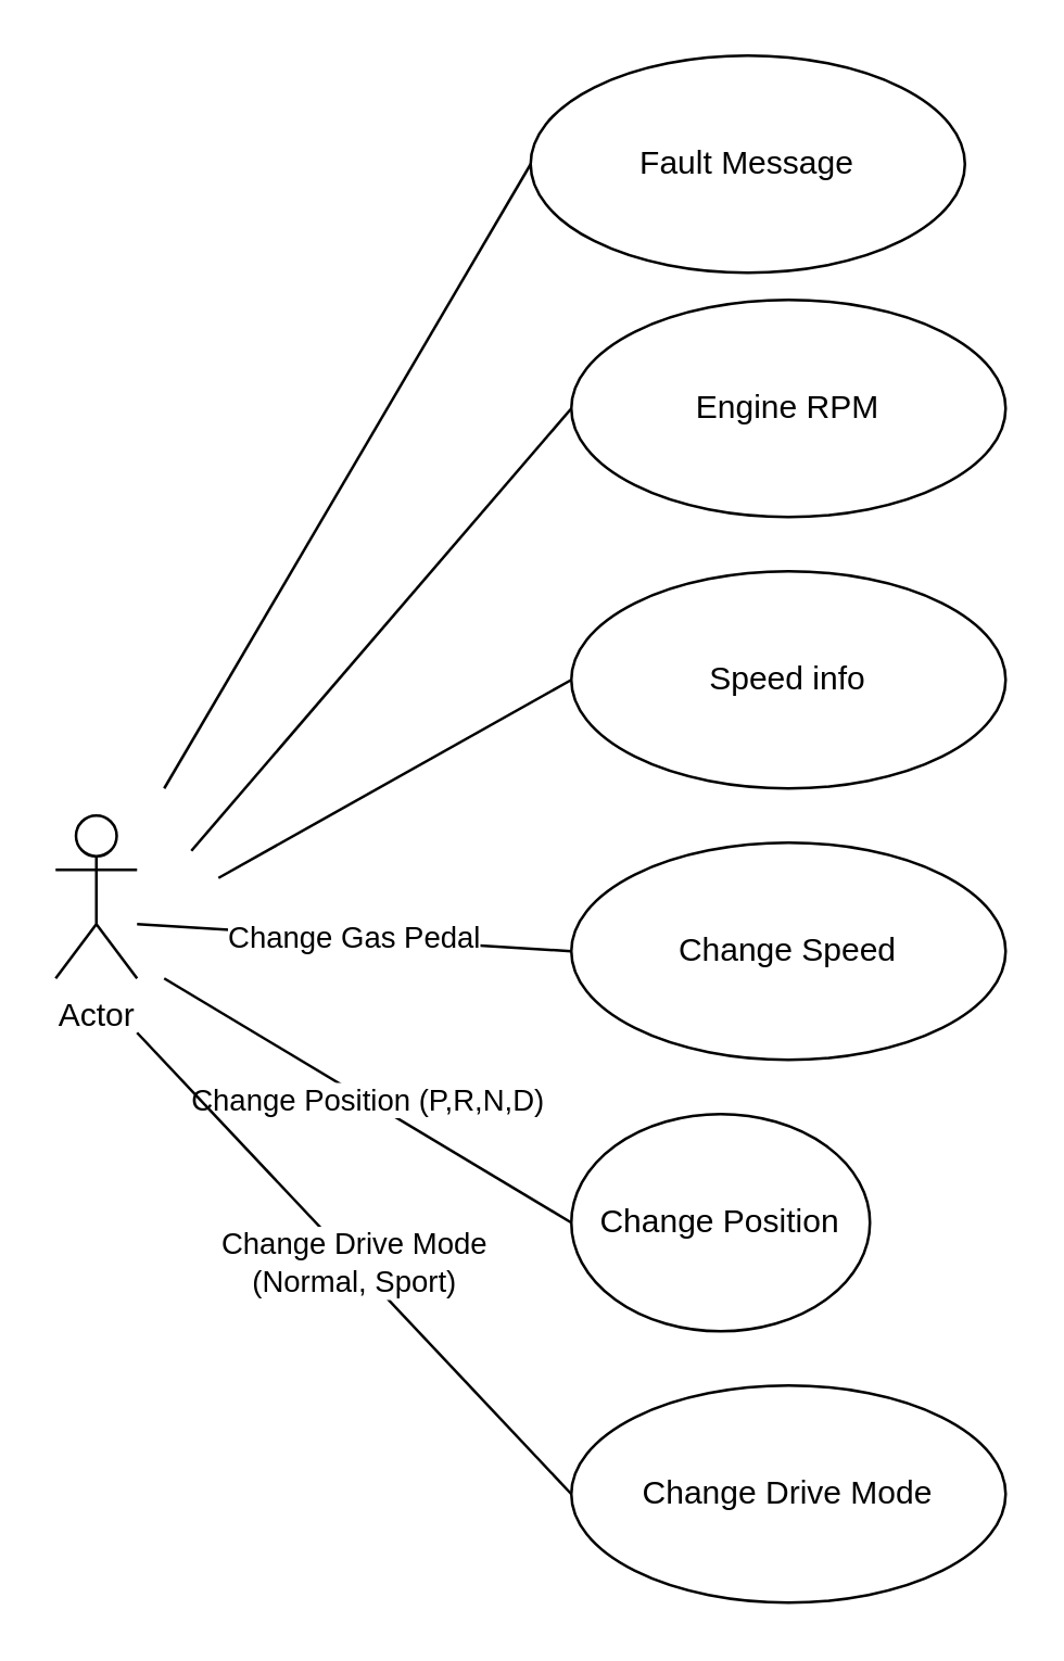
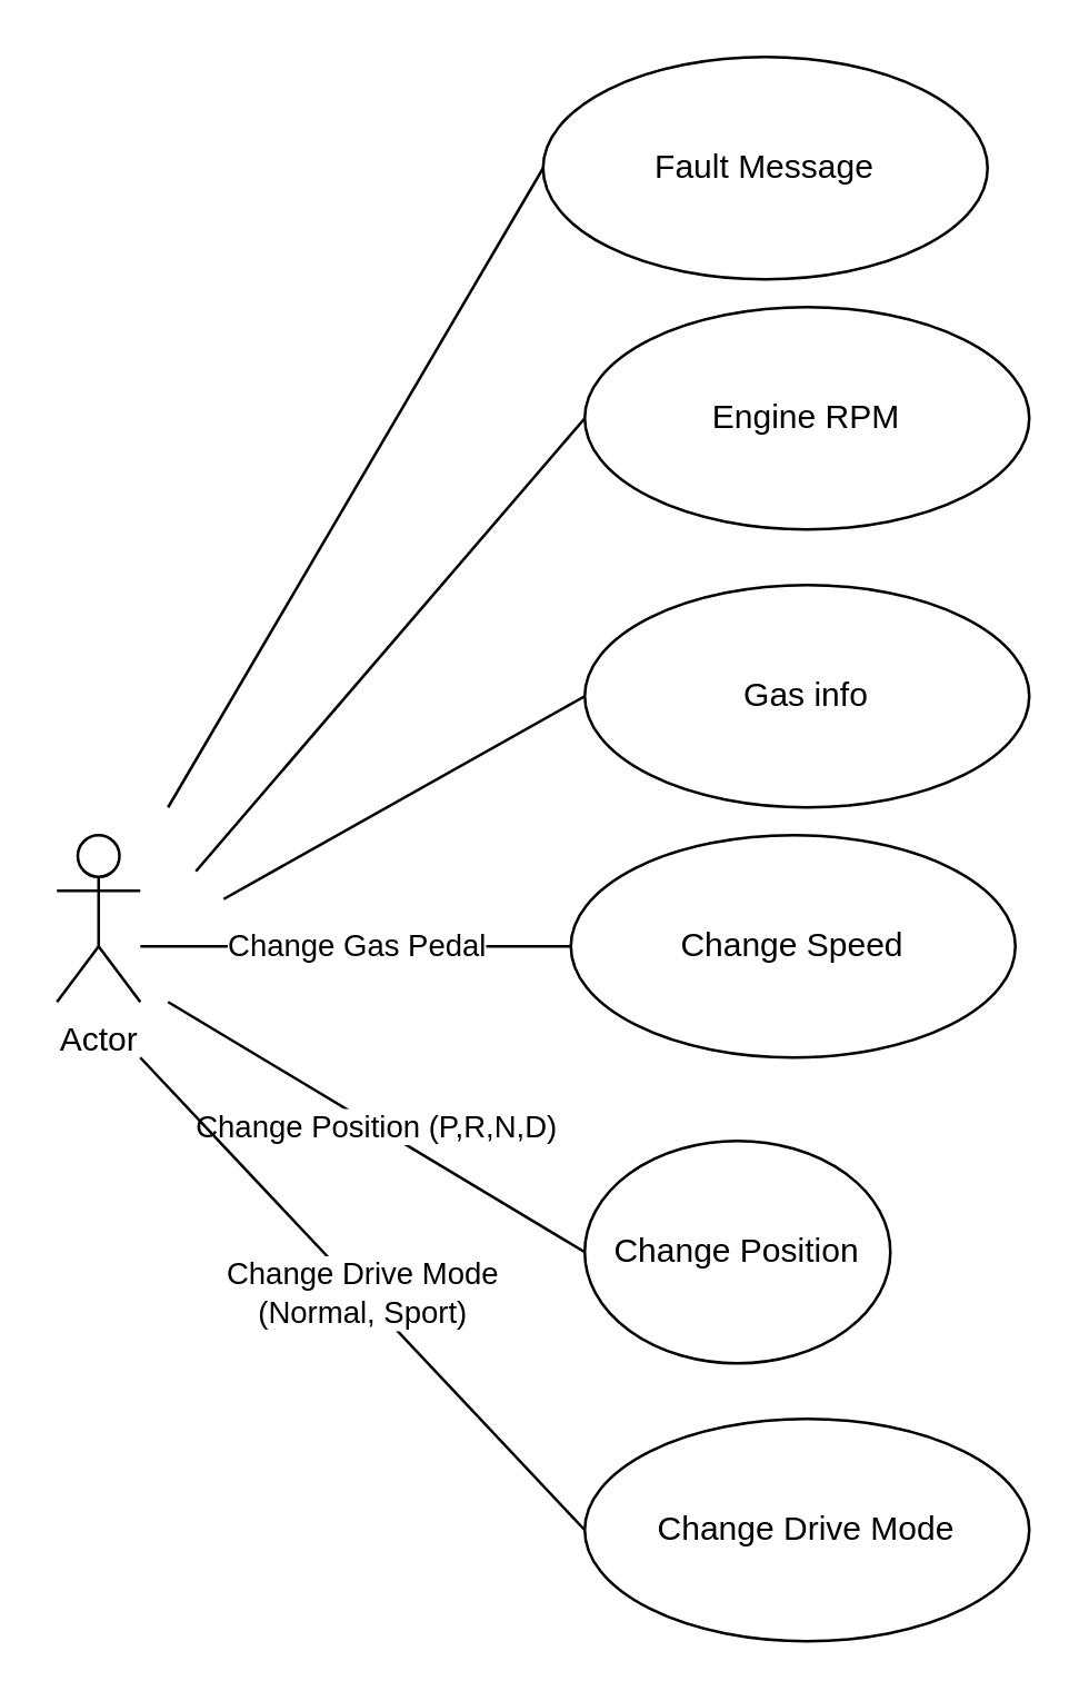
  <mxCell id="0" />
  <mxCell id="1" parent="0" />
  <mxCell id="2" value="Actor" style="shape=umlActor;verticalLabelPosition=bottom;verticalAlign=top;html=1;outlineConnect=0;" vertex="1" parent="1"><mxGeometry x="20" y="300" width="30" height="60" as="geometry" /></mxCell>
- <mxCell id="3" value="Change Speed" style="ellipse;whiteSpace=wrap;html=1;" vertex="1" parent="1"><mxGeometry x="210" y="310" width="160" height="80" as="geometry" /></mxCell>
+ <mxCell id="3" value="Change Speed" style="ellipse;whiteSpace=wrap;html=1;" vertex="1" parent="1"><mxGeometry x="205" y="300" width="160" height="80" as="geometry" /></mxCell>
  <mxCell id="4" value="Change Gas Pedal" style="endArrow=none;html=1;entryX=0;entryY=0.5;entryDx=0;entryDy=0;" edge="1" parent="1" target="3"><mxGeometry width="50" height="50" relative="1" as="geometry"><mxPoint x="50" y="340" as="sourcePoint" /><mxPoint x="200" y="390" as="targetPoint" /></mxGeometry></mxCell>
  <mxCell id="5" value="Change Position" style="ellipse;whiteSpace=wrap;html=1;" vertex="1" parent="1"><mxGeometry x="210" y="410" width="110" height="80" as="geometry" /></mxCell>
  <mxCell id="6" value="Change Drive Mode" style="ellipse;whiteSpace=wrap;html=1;" vertex="1" parent="1"><mxGeometry x="210" y="510" width="160" height="80" as="geometry" /></mxCell>
  <mxCell id="7" value="Change Position (P,R,N,D)" style="endArrow=none;html=1;entryX=0;entryY=0.5;entryDx=0;entryDy=0;" edge="1" parent="1" target="5"><mxGeometry width="50" height="50" relative="1" as="geometry"><mxPoint x="60" y="360" as="sourcePoint" /><mxPoint x="220" y="350" as="targetPoint" /></mxGeometry></mxCell>
  <mxCell id="8" value="Change Drive Mode&lt;br&gt;(Normal, Sport)" style="endArrow=none;html=1;entryX=0;entryY=0.5;entryDx=0;entryDy=0;" edge="1" parent="1" target="6"><mxGeometry width="50" height="50" relative="1" as="geometry"><mxPoint x="50" y="380" as="sourcePoint" /><mxPoint x="220" y="480" as="targetPoint" /></mxGeometry></mxCell>
  <mxCell id="9" value="Engine RPM" style="ellipse;whiteSpace=wrap;html=1;" vertex="1" parent="1"><mxGeometry x="210" y="110" width="160" height="80" as="geometry" /></mxCell>
  <mxCell id="10" value="" style="endArrow=none;html=1;entryX=0;entryY=0.5;entryDx=0;entryDy=0;" edge="1" parent="1" target="9"><mxGeometry width="50" height="50" relative="1" as="geometry"><mxPoint x="70" y="313" as="sourcePoint" /><mxPoint x="220" y="350" as="targetPoint" /></mxGeometry></mxCell>
- <mxCell id="11" value="Speed info" style="ellipse;whiteSpace=wrap;html=1;" vertex="1" parent="1"><mxGeometry x="210" y="210" width="160" height="80" as="geometry" /></mxCell>
+ <mxCell id="11" value="Gas info" style="ellipse;whiteSpace=wrap;html=1;" vertex="1" parent="1"><mxGeometry x="210" y="210" width="160" height="80" as="geometry" /></mxCell>
  <mxCell id="12" value="" style="endArrow=none;html=1;entryX=0;entryY=0.5;entryDx=0;entryDy=0;" edge="1" parent="1" target="11"><mxGeometry width="50" height="50" relative="1" as="geometry"><mxPoint x="80" y="323" as="sourcePoint" /><mxPoint x="220" y="160" as="targetPoint" /></mxGeometry></mxCell>
  <mxCell id="13" value="Fault Message" style="ellipse;whiteSpace=wrap;html=1;" vertex="1" parent="1"><mxGeometry x="195" y="20" width="160" height="80" as="geometry" /></mxCell>
  <mxCell id="14" value="" style="endArrow=none;html=1;entryX=0;entryY=0.5;entryDx=0;entryDy=0;" edge="1" parent="1" target="13"><mxGeometry width="50" height="50" relative="1" as="geometry"><mxPoint x="60" y="290" as="sourcePoint" /><mxPoint x="220" y="160" as="targetPoint" /></mxGeometry></mxCell>
